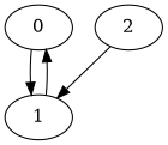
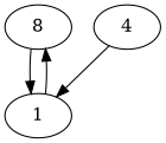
  digraph {
-   0 [NIU=11]
+   0 [NIU=11 label=8]
    1 [NIU=12]
-   2 [NIU=13]
+   2 [NIU=13 label=4]
    0 -> 1 [w=20.0]
    1 -> 0 [w=5.0]
    2 -> 1 [w=45.0]
  }
